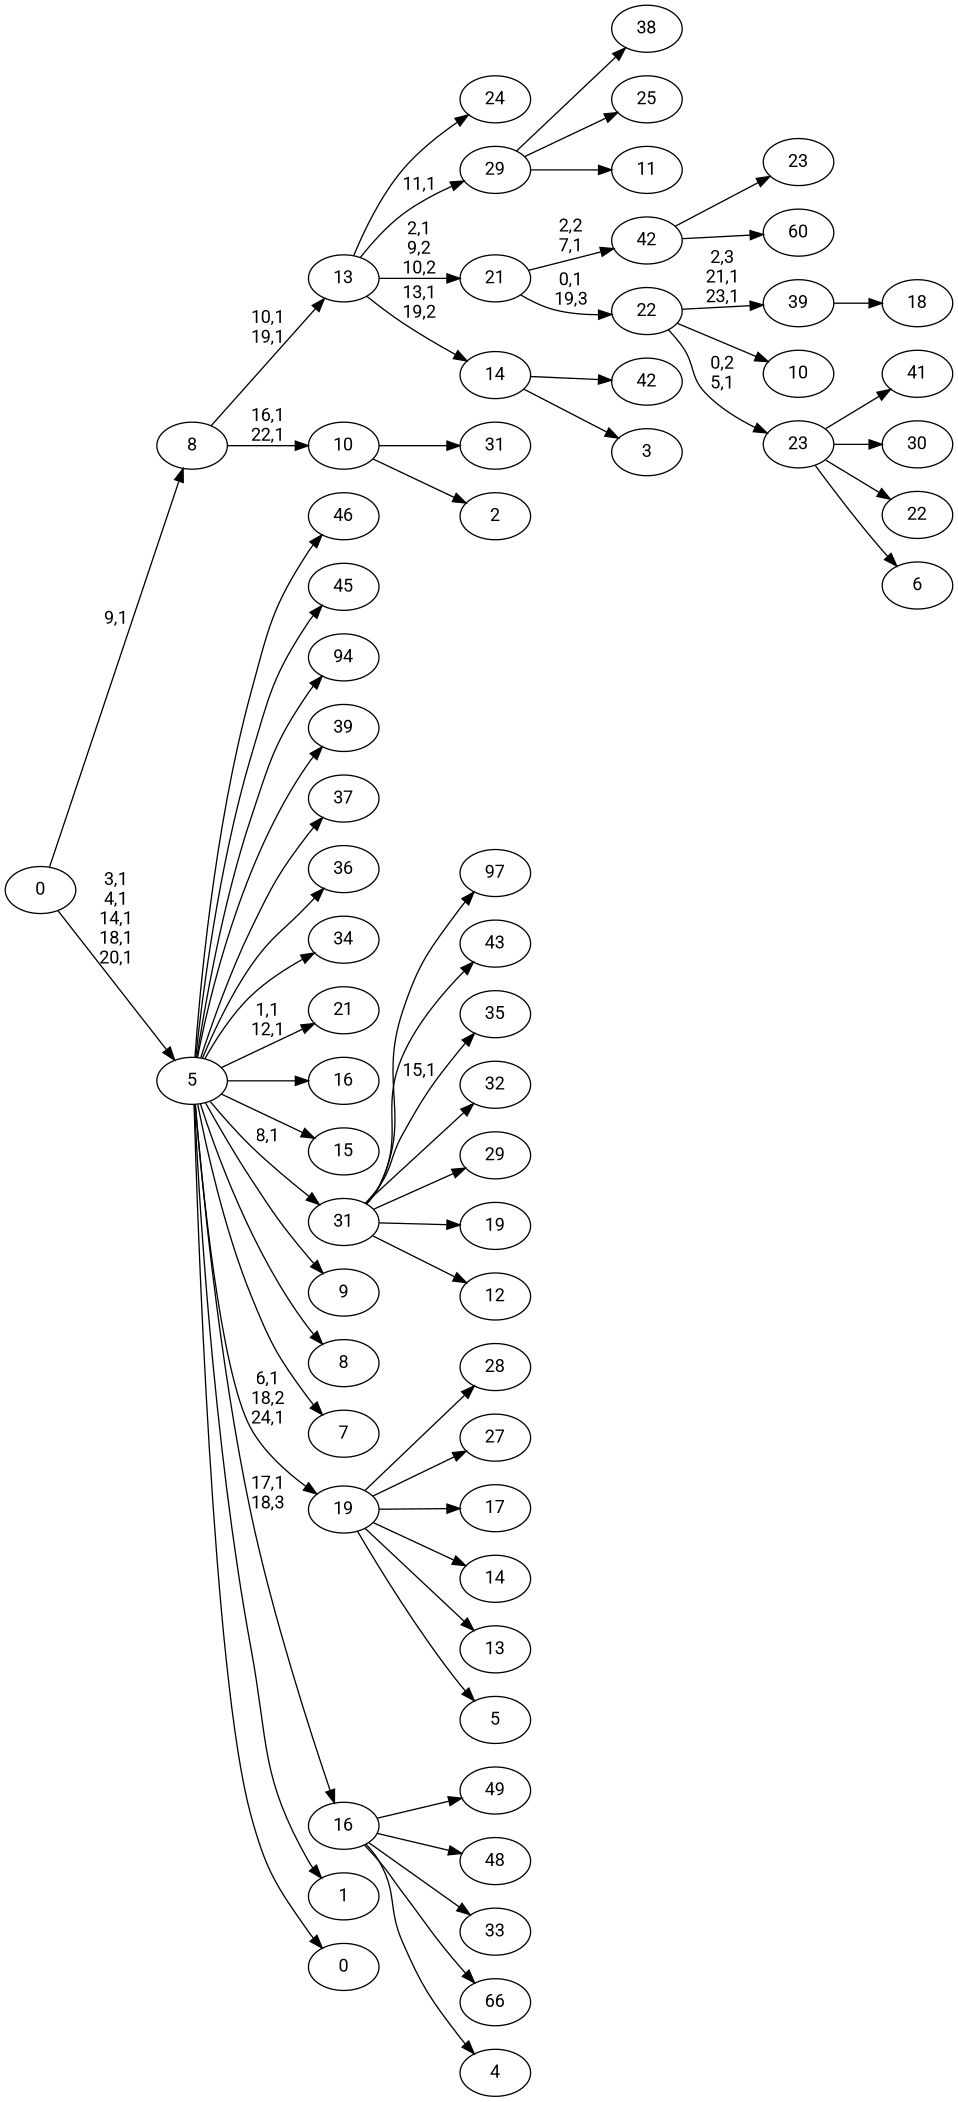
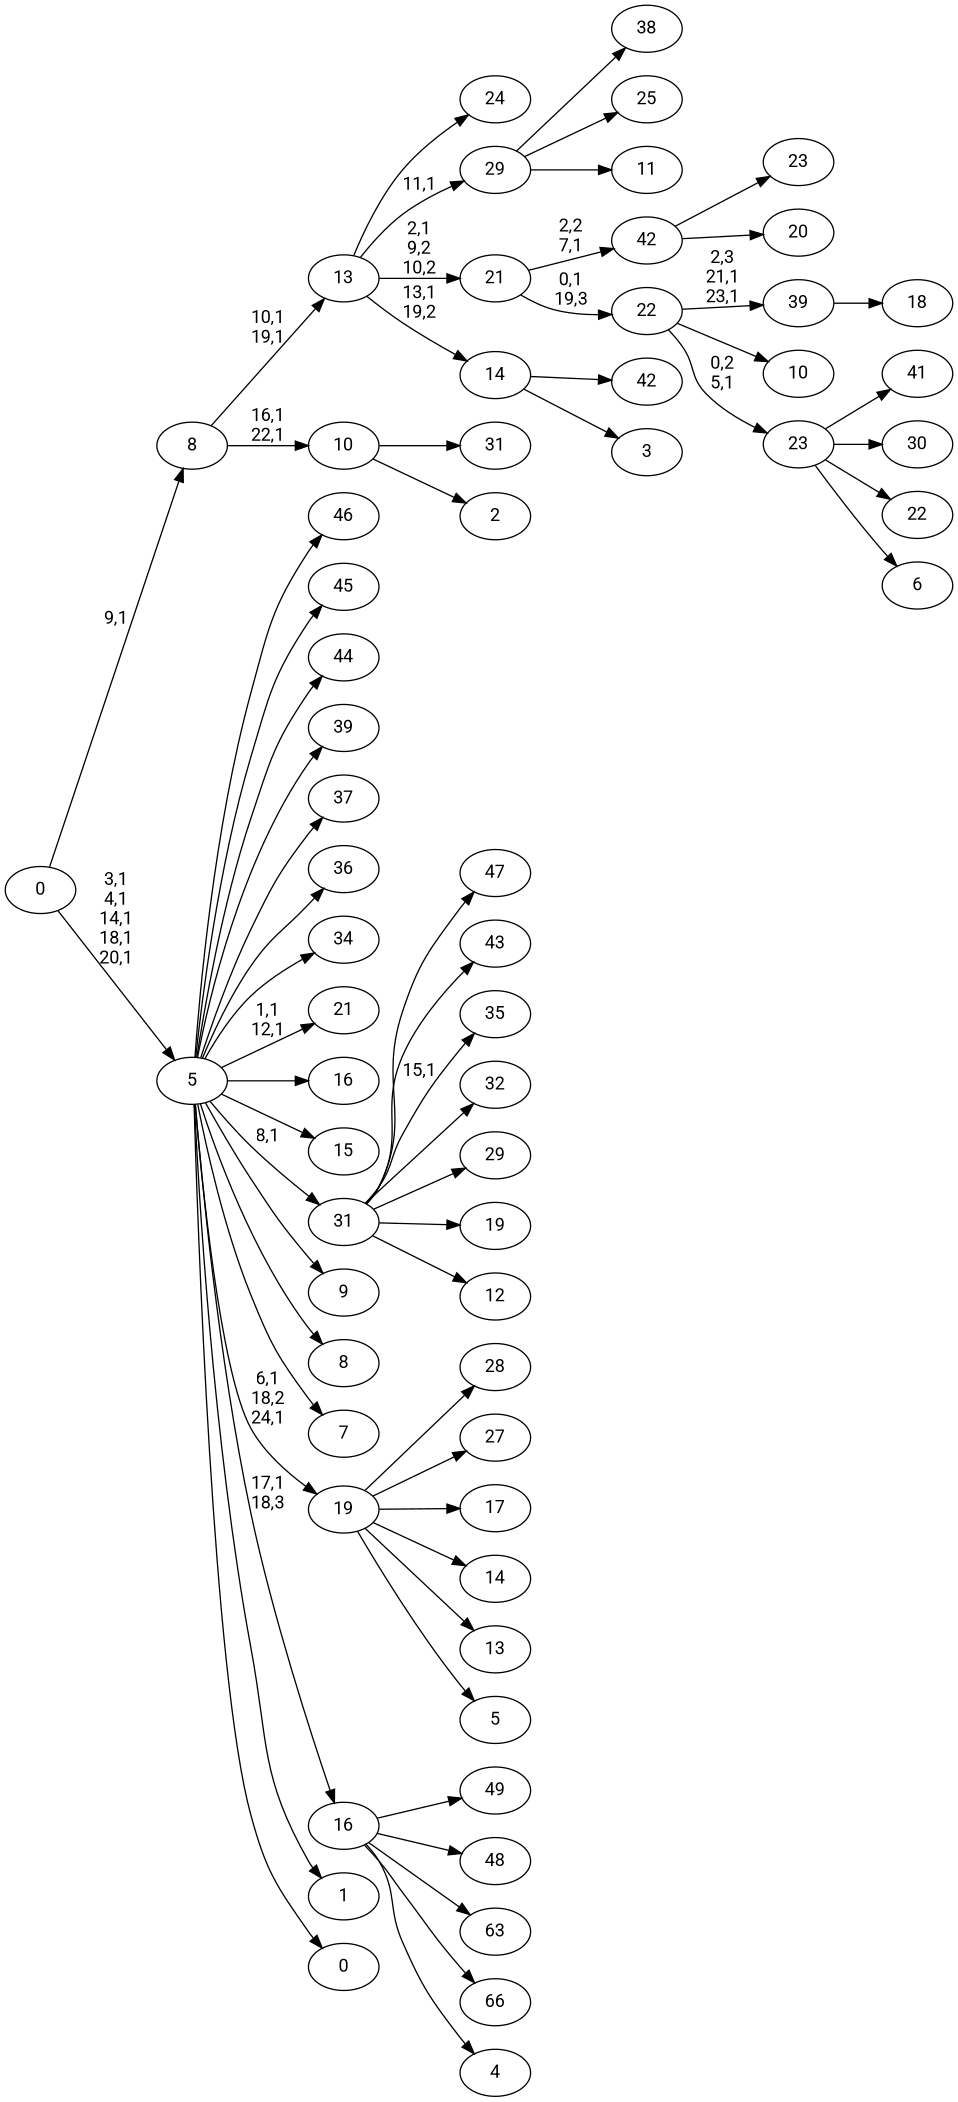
  digraph {
    fontname=Roboto
    rankdir=LR
    node [fontname=Roboto]
    edge [fontname=Roboto]
    n1 [label=49]
    n2 [label=48]
-   n3 [label=97]
+   n3 [label=47]
    n4 [label=46]
    n5 [label=45]
-   n6 [label=94]
+   n6 [label=44]
    n7 [label=43]
    n8 [label=42]
    n9 [label=41]
    n10 [label=39]
    n11 [label=38]
    n12 [label=37]
    n13 [label=36]
    n14 [label=35]
    n15 [label=34]
-   n16 [label=33]
+   n16 [label=63]
    n17 [label=32]
    n18 [label=31]
    n19 [label=30]
    n20 [label=29]
    n21 [label=28]
    n22 [label=27]
    n23 [label=66]
    n24 [label=25]
    n25 [label=24]
    n26 [label=23]
    n27 [label=22]
    n28 [label=21]
-   n29 [label=60]
+   n29 [label=20]
    42
    n31 [label=19]
    n32 [label=18]
    39
    n34 [label=17]
    n35 [label=16]
    n36 [label=15]
    n37 [label=14]
    n38 [label=13]
    n39 [label=12]
    31
    n41 [label=11]
    29
    n43 [label=10]
    n44 [label=9]
    n45 [label=8]
    n46 [label=7]
    n47 [label=6]
    23
    22
    21
    n51 [label=5]
    19
    n53 [label=4]
    16
    n55 [label=3]
    14
    13
    n58 [label=2]
    10
    8
    n61 [label=1]
    n62 [label=0]
    5
    0
    42 -> n26
    42 -> n29
    39 -> n32
    31 -> n3
    31 -> n7
    31 -> n14 [label="15,1"]
    31 -> n17
    31 -> n20
    31 -> n31
    31 -> n39
    29 -> n11
    29 -> n24
    29 -> n41
    23 -> n9
    23 -> n19
    23 -> n27
    23 -> n47
    22 -> 39 [label="2,3\n21,1\n23,1"]
    22 -> n43
    22 -> 23 [label="0,2\n5,1"]
    21 -> 42 [label="2,2\n7,1"]
    21 -> 22 [label="0,1\n19,3"]
    19 -> n21
    19 -> n22
    19 -> n34
    19 -> n37
    19 -> n38
    19 -> n51
    16 -> n1
    16 -> n2
    16 -> n16
    16 -> n23
    16 -> n53
    14 -> n8
    14 -> n55
    13 -> n25
    13 -> 29 [label="11,1"]
    13 -> 21 [label="2,1\n9,2\n10,2"]
    13 -> 14 [label="13,1\n19,2"]
    10 -> n18
    10 -> n58
    8 -> 13 [label="10,1\n19,1"]
    8 -> 10 [label="16,1\n22,1"]
    5 -> n4
    5 -> n5
    5 -> n6
    5 -> n10
    5 -> n12
    5 -> n13
    5 -> n15
    5 -> n28 [label="1,1\n12,1"]
    5 -> n35
    5 -> n36
    5 -> 31 [label="8,1"]
    5 -> n44
    5 -> n45
    5 -> n46
    5 -> 19 [label="6,1\n18,2\n24,1"]
    5 -> 16 [label="17,1\n18,3"]
    5 -> n61
    5 -> n62
    0 -> 8 [label="9,1"]
    0 -> 5 [label="3,1\n4,1\n14,1\n18,1\n20,1"]
  }
